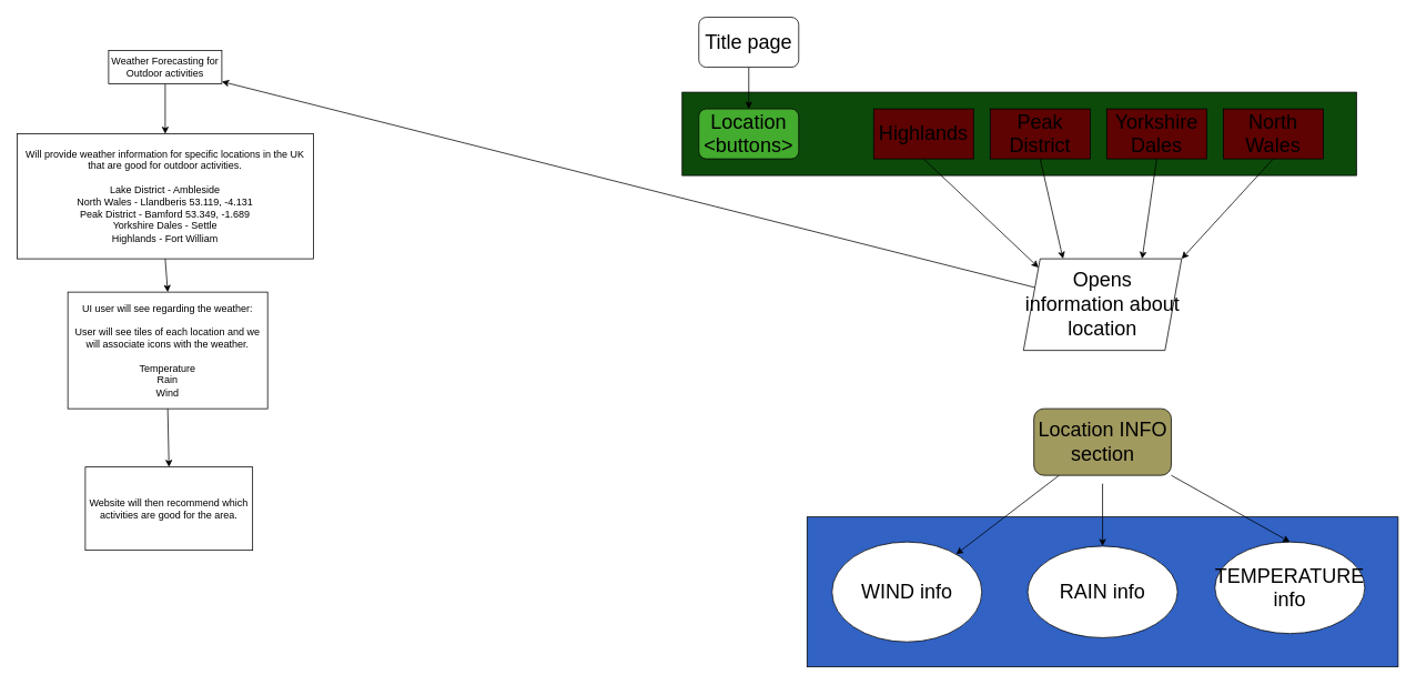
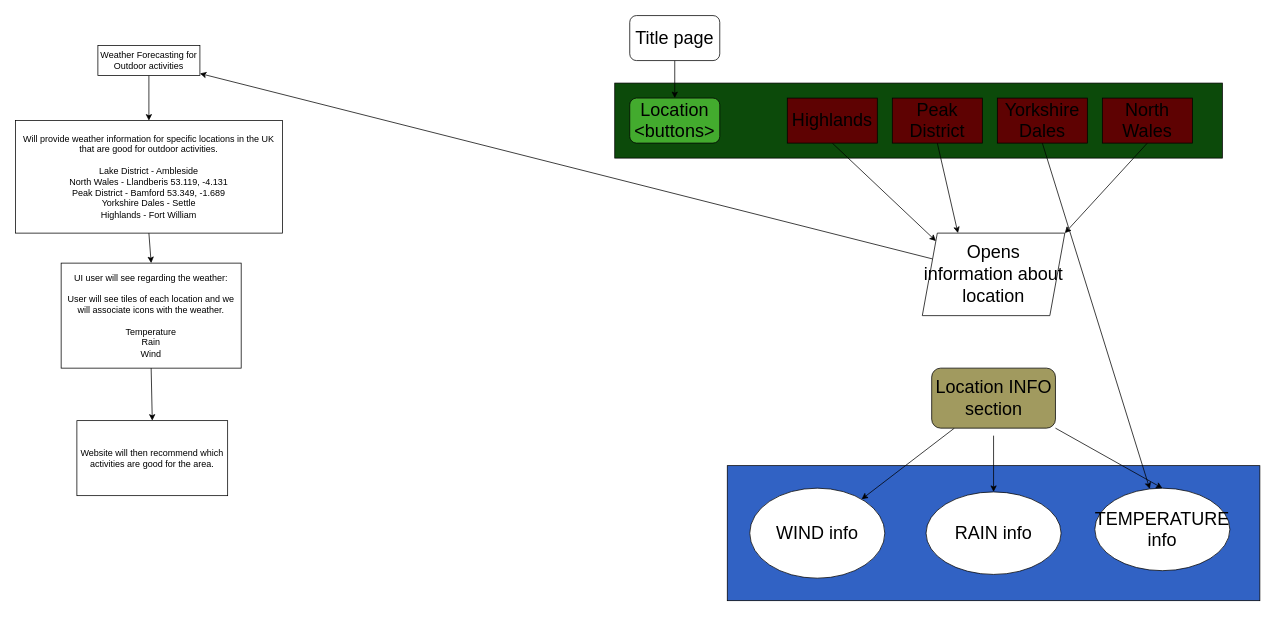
  <mxCell id="0" />
  <mxCell id="1" parent="0" />
  <mxCell id="2" value="" style="rounded=0;whiteSpace=wrap;html=1;fontSize=24;fillColor=#3162C4;" vertex="1" parent="1"><mxGeometry x="969" y="620" width="710" height="180" as="geometry" /></mxCell>
  <mxCell id="3" value="" style="rounded=0;whiteSpace=wrap;html=1;fontSize=24;fillColor=#0C4A0A;" vertex="1" parent="1"><mxGeometry x="819" y="110" width="810" height="100" as="geometry" /></mxCell>
  <mxCell id="4" style="edgeStyle=none;html=1;exitX=0.5;exitY=1;exitDx=0;exitDy=0;entryX=0.5;entryY=0;entryDx=0;entryDy=0;" parent="1" source="5" target="6" edge="1"><mxGeometry relative="1" as="geometry" /></mxCell>
  <mxCell id="5" value="Weather Forecasting for Outdoor activities" style="rounded=0;whiteSpace=wrap;html=1;" parent="1" vertex="1"><mxGeometry x="130" y="60" width="136" height="40" as="geometry" /></mxCell>
  <mxCell id="6" value="Will provide weather information for specific locations in the UK that are good for outdoor activities.&lt;br&gt;&lt;br&gt;Lake District - Ambleside&lt;br&gt;North Wales - Llandberis&amp;nbsp;53.119, -4.131&lt;br&gt;Peak District - Bamford&amp;nbsp;53.349, -1.689&lt;br&gt;Yorkshire Dales - Settle&lt;br&gt;Highlands - Fort William" style="rounded=0;whiteSpace=wrap;html=1;" parent="1" vertex="1"><mxGeometry x="20" y="160" width="356" height="150" as="geometry" /></mxCell>
  <mxCell id="7" value="UI user will see regarding the weather:&lt;br&gt;&lt;br&gt;User will see tiles of each location and we will associate icons with the weather.&lt;br&gt;&lt;br&gt;Temperature&lt;br&gt;Rain&lt;br&gt;Wind" style="rounded=0;whiteSpace=wrap;html=1;" parent="1" vertex="1"><mxGeometry x="81" y="350" width="240" height="140" as="geometry" /></mxCell>
  <mxCell id="8" value="" style="endArrow=classic;html=1;exitX=0.5;exitY=1;exitDx=0;exitDy=0;entryX=0.5;entryY=0;entryDx=0;entryDy=0;" parent="1" source="6" target="7" edge="1"><mxGeometry width="50" height="50" relative="1" as="geometry"><mxPoint x="349" y="310" as="sourcePoint" /><mxPoint x="329" y="350" as="targetPoint" /></mxGeometry></mxCell>
  <mxCell id="9" value="Website will then recommend which activities are good for the area." style="rounded=0;whiteSpace=wrap;html=1;" parent="1" vertex="1"><mxGeometry x="102" y="560" width="201" height="100" as="geometry" /></mxCell>
  <mxCell id="10" value="" style="endArrow=classic;html=1;exitX=0.5;exitY=1;exitDx=0;exitDy=0;entryX=0.5;entryY=0;entryDx=0;entryDy=0;" parent="1" source="7" target="9" edge="1"><mxGeometry width="50" height="50" relative="1" as="geometry"><mxPoint x="209" y="560" as="sourcePoint" /><mxPoint x="289" y="480" as="targetPoint" /></mxGeometry></mxCell>
  <mxCell id="11" value="" style="edgeStyle=none;html=1;fontSize=24;" edge="1" parent="1" source="12" target="13"><mxGeometry relative="1" as="geometry" /></mxCell>
  <mxCell id="12" value="&lt;font style=&quot;font-size: 24px;&quot;&gt;Title page&lt;/font&gt;" style="rounded=1;whiteSpace=wrap;html=1;" vertex="1" parent="1"><mxGeometry x="839" y="20" width="120" height="60" as="geometry" /></mxCell>
  <mxCell id="13" value="Location &amp;lt;buttons&amp;gt;" style="rounded=1;whiteSpace=wrap;html=1;fontSize=24;fillColor=#43AB2E;" vertex="1" parent="1"><mxGeometry x="839" y="130" width="120" height="60" as="geometry" /></mxCell>
  <mxCell id="14" value="" style="edgeStyle=none;html=1;fontSize=24;" edge="1" parent="1" source="17" target="20"><mxGeometry relative="1" as="geometry" /></mxCell>
  <mxCell id="15" style="edgeStyle=none;html=1;entryX=0.5;entryY=0;entryDx=0;entryDy=0;fontSize=24;" edge="1" parent="1" target="21"><mxGeometry relative="1" as="geometry"><mxPoint x="1324" y="580" as="sourcePoint" /></mxGeometry></mxCell>
  <mxCell id="16" style="edgeStyle=none;html=1;exitX=1;exitY=1;exitDx=0;exitDy=0;entryX=0.5;entryY=0;entryDx=0;entryDy=0;fontSize=24;" edge="1" parent="1" source="17" target="22"><mxGeometry relative="1" as="geometry" /></mxCell>
  <mxCell id="17" value="Location INFO section" style="rounded=1;whiteSpace=wrap;html=1;fontSize=24;fillColor=#A19A5F;" vertex="1" parent="1"><mxGeometry x="1241.5" y="490" width="165" height="80" as="geometry" /></mxCell>
  <mxCell id="18" value="" style="edgeStyle=none;html=1;fontSize=24;" edge="1" parent="1" source="19" target="5"><mxGeometry relative="1" as="geometry" /></mxCell>
  <mxCell id="19" value="Opens information about location" style="shape=parallelogram;perimeter=parallelogramPerimeter;whiteSpace=wrap;html=1;fixedSize=1;fontSize=24;" vertex="1" parent="1"><mxGeometry x="1229" y="310" width="190" height="110" as="geometry" /></mxCell>
  <mxCell id="20" value="WIND info" style="ellipse;whiteSpace=wrap;html=1;fontSize=24;" vertex="1" parent="1"><mxGeometry x="999" y="650" width="180" height="120" as="geometry" /></mxCell>
  <mxCell id="21" value="RAIN info" style="ellipse;whiteSpace=wrap;html=1;fontSize=24;" vertex="1" parent="1"><mxGeometry x="1234" y="655" width="180" height="110" as="geometry" /></mxCell>
  <mxCell id="22" value="TEMPERATURE info" style="ellipse;whiteSpace=wrap;html=1;fontSize=24;" vertex="1" parent="1"><mxGeometry x="1459" y="650" width="180" height="110" as="geometry" /></mxCell>
  <mxCell id="23" style="edgeStyle=none;html=1;exitX=0.5;exitY=1;exitDx=0;exitDy=0;entryX=0;entryY=0;entryDx=0;entryDy=0;fontSize=24;" edge="1" parent="1" source="24" target="19"><mxGeometry relative="1" as="geometry" /></mxCell>
  <mxCell id="24" value="Highlands" style="rounded=0;whiteSpace=wrap;html=1;fontSize=24;fillColor=#5E0202;" vertex="1" parent="1"><mxGeometry x="1049" y="130" width="120" height="60" as="geometry" /></mxCell>
  <mxCell id="25" style="edgeStyle=none;html=1;exitX=0.5;exitY=1;exitDx=0;exitDy=0;entryX=1;entryY=0;entryDx=0;entryDy=0;fontSize=24;" edge="1" parent="1" source="26" target="19"><mxGeometry relative="1" as="geometry" /></mxCell>
  <mxCell id="26" value="North Wales" style="rounded=0;whiteSpace=wrap;html=1;fontSize=24;fillColor=#5E0202;" vertex="1" parent="1"><mxGeometry x="1469" y="130" width="120" height="60" as="geometry" /></mxCell>
- <mxCell id="27" style="edgeStyle=none;html=1;exitX=0.5;exitY=1;exitDx=0;exitDy=0;entryX=0.75;entryY=0;entryDx=0;entryDy=0;fontSize=24;" edge="1" parent="1" source="28" target="19"><mxGeometry relative="1" as="geometry" /></mxCell>
+ <mxCell id="27" style="edgeStyle=none;html=1;exitX=0.5;exitY=1;exitDx=0;exitDy=0;fontSize=24;" edge="1" parent="1" source="28" target="22"><mxGeometry relative="1" as="geometry" /></mxCell>
  <mxCell id="28" value="Yorkshire Dales" style="rounded=0;whiteSpace=wrap;html=1;fontSize=24;fillColor=#5E0202;" vertex="1" parent="1"><mxGeometry x="1329" y="130" width="120" height="60" as="geometry" /></mxCell>
  <mxCell id="29" style="edgeStyle=none;html=1;exitX=0.5;exitY=1;exitDx=0;exitDy=0;entryX=0.25;entryY=0;entryDx=0;entryDy=0;fontSize=24;" edge="1" parent="1" source="30" target="19"><mxGeometry relative="1" as="geometry" /></mxCell>
  <mxCell id="30" value="Peak District" style="rounded=0;whiteSpace=wrap;html=1;fontSize=24;fillColor=#5E0202;" vertex="1" parent="1"><mxGeometry x="1189" y="130" width="120" height="60" as="geometry" /></mxCell>
